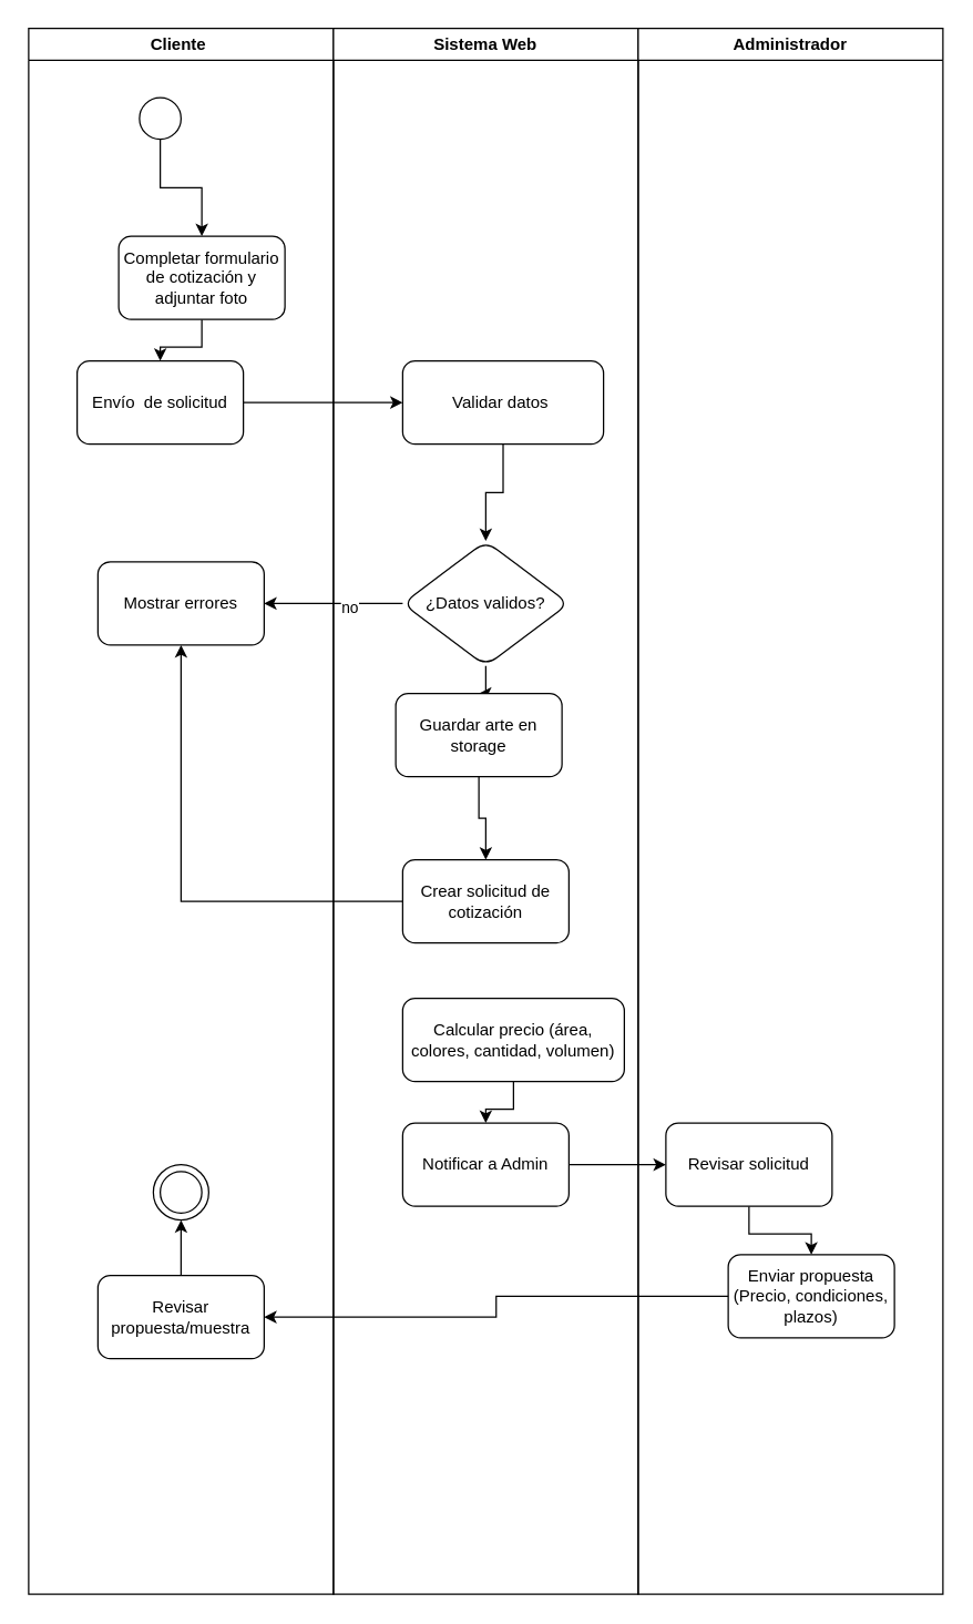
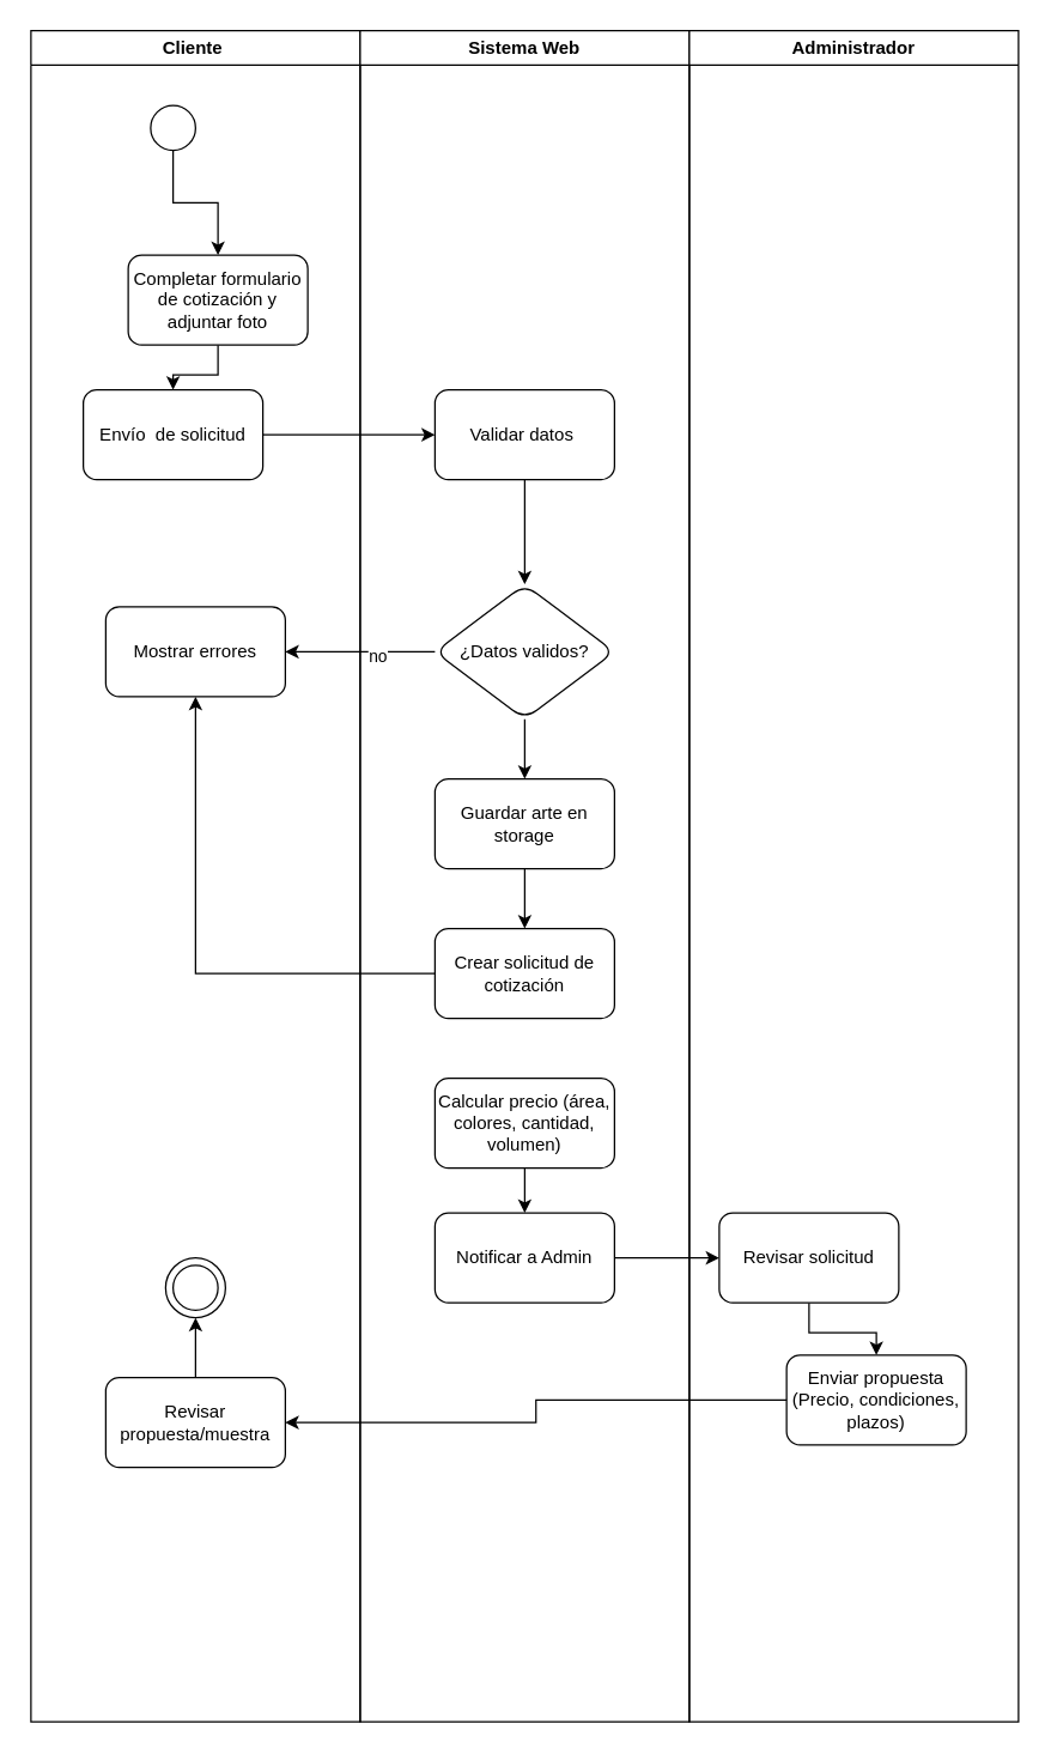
  <mxCell id="0" />
  <mxCell id="1" parent="0" />
  <mxCell id="2" value="Cliente&amp;nbsp;" style="swimlane;whiteSpace=wrap;html=1;" vertex="1" parent="1"><mxGeometry x="20" y="20" width="220" height="1130" as="geometry" /></mxCell>
  <mxCell id="3" value="" style="edgeStyle=orthogonalEdgeStyle;rounded=0;orthogonalLoop=1;jettySize=auto;html=1;" edge="1" parent="2" source="4" target="6"><mxGeometry relative="1" as="geometry" /></mxCell>
  <mxCell id="4" value="" style="ellipse;whiteSpace=wrap;html=1;aspect=fixed;" vertex="1" parent="2"><mxGeometry x="80" y="50" width="30" height="30" as="geometry" /></mxCell>
  <mxCell id="5" value="" style="edgeStyle=orthogonalEdgeStyle;rounded=0;orthogonalLoop=1;jettySize=auto;html=1;" edge="1" parent="2" source="6" target="7"><mxGeometry relative="1" as="geometry" /></mxCell>
  <mxCell id="6" value="Completar formulario de cotización y adjuntar foto" style="rounded=1;whiteSpace=wrap;html=1;" vertex="1" parent="2"><mxGeometry x="65" y="150" width="120" height="60" as="geometry" /></mxCell>
  <mxCell id="7" value="Envío&amp;nbsp; de solicitud" style="rounded=1;whiteSpace=wrap;html=1;" vertex="1" parent="2"><mxGeometry x="35" y="240" width="120" height="60" as="geometry" /></mxCell>
  <mxCell id="8" value="Mostrar errores" style="rounded=1;whiteSpace=wrap;html=1;" vertex="1" parent="2"><mxGeometry x="50" y="385" width="120" height="60" as="geometry" /></mxCell>
  <mxCell id="9" style="edgeStyle=orthogonalEdgeStyle;rounded=0;orthogonalLoop=1;jettySize=auto;html=1;" edge="1" parent="2" source="10" target="11"><mxGeometry relative="1" as="geometry" /></mxCell>
  <mxCell id="10" value="Revisar propuesta/muestra" style="rounded=1;whiteSpace=wrap;html=1;" vertex="1" parent="2"><mxGeometry x="50" y="900" width="120" height="60" as="geometry" /></mxCell>
  <mxCell id="11" value="" style="ellipse;whiteSpace=wrap;html=1;aspect=fixed;" vertex="1" parent="2"><mxGeometry x="90" y="820" width="40" height="40" as="geometry" /></mxCell>
  <mxCell id="12" value="" style="ellipse;whiteSpace=wrap;html=1;aspect=fixed;" vertex="1" parent="2"><mxGeometry x="95" y="825" width="30" height="30" as="geometry" /></mxCell>
  <mxCell id="13" value="Sistema Web" style="swimlane;whiteSpace=wrap;html=1;" vertex="1" parent="1"><mxGeometry x="240" y="20" width="220" height="1130" as="geometry" /></mxCell>
  <mxCell id="14" value="" style="edgeStyle=orthogonalEdgeStyle;rounded=0;orthogonalLoop=1;jettySize=auto;html=1;" edge="1" parent="13" source="15" target="17"><mxGeometry relative="1" as="geometry" /></mxCell>
- <mxCell id="15" value="Validar datos&amp;nbsp;" style="rounded=1;whiteSpace=wrap;html=1;" vertex="1" parent="13"><mxGeometry x="50" y="240" width="145" height="60" as="geometry" /></mxCell>
+ <mxCell id="15" value="Validar datos&amp;nbsp;" style="rounded=1;whiteSpace=wrap;html=1;" vertex="1" parent="13"><mxGeometry x="50" y="240" width="120" height="60" as="geometry" /></mxCell>
  <mxCell id="16" value="" style="edgeStyle=orthogonalEdgeStyle;rounded=0;orthogonalLoop=1;jettySize=auto;html=1;" edge="1" parent="13" source="17" target="19"><mxGeometry relative="1" as="geometry" /></mxCell>
  <mxCell id="17" value="¿Datos validos?" style="rhombus;whiteSpace=wrap;html=1;rounded=1;" vertex="1" parent="13"><mxGeometry x="50" y="370" width="120" height="90" as="geometry" /></mxCell>
  <mxCell id="18" value="" style="edgeStyle=orthogonalEdgeStyle;rounded=0;orthogonalLoop=1;jettySize=auto;html=1;" edge="1" parent="13" source="19" target="21"><mxGeometry relative="1" as="geometry" /></mxCell>
- <mxCell id="19" value="Guardar arte en storage" style="whiteSpace=wrap;html=1;rounded=1;" vertex="1" parent="13"><mxGeometry x="45" y="480" width="120" height="60" as="geometry" /></mxCell>
+ <mxCell id="19" value="Guardar arte en storage" style="whiteSpace=wrap;html=1;rounded=1;" vertex="1" parent="13"><mxGeometry x="50" y="500" width="120" height="60" as="geometry" /></mxCell>
  <mxCell id="20" value="" style="edgeStyle=orthogonalEdgeStyle;rounded=0;orthogonalLoop=1;jettySize=auto;html=1;" edge="1" parent="13" source="21" target="8"><mxGeometry relative="1" as="geometry" /></mxCell>
  <mxCell id="21" value="Crear solicitud de cotización" style="rounded=1;whiteSpace=wrap;html=1;" vertex="1" parent="13"><mxGeometry x="50" y="600" width="120" height="60" as="geometry" /></mxCell>
  <mxCell id="22" value="" style="edgeStyle=orthogonalEdgeStyle;rounded=0;orthogonalLoop=1;jettySize=auto;html=1;" edge="1" parent="13" source="23" target="24"><mxGeometry relative="1" as="geometry" /></mxCell>
- <mxCell id="23" value="Calcular precio (área, colores, cantidad, volumen)" style="rounded=1;whiteSpace=wrap;html=1;" vertex="1" parent="13"><mxGeometry x="50" y="700" width="160" height="60" as="geometry" /></mxCell>
+ <mxCell id="23" value="Calcular precio (área, colores, cantidad, volumen)" style="rounded=1;whiteSpace=wrap;html=1;" vertex="1" parent="13"><mxGeometry x="50" y="700" width="120" height="60" as="geometry" /></mxCell>
  <mxCell id="24" value="Notificar a Admin" style="rounded=1;whiteSpace=wrap;html=1;" vertex="1" parent="13"><mxGeometry x="50" y="790" width="120" height="60" as="geometry" /></mxCell>
  <mxCell id="25" value="Administrador" style="swimlane;whiteSpace=wrap;html=1;" vertex="1" parent="1"><mxGeometry x="460" y="20" width="220" height="1130" as="geometry" /></mxCell>
  <mxCell id="26" value="" style="edgeStyle=orthogonalEdgeStyle;rounded=0;orthogonalLoop=1;jettySize=auto;html=1;" edge="1" parent="25" source="27" target="28"><mxGeometry relative="1" as="geometry" /></mxCell>
  <mxCell id="27" value="Revisar solicitud" style="rounded=1;whiteSpace=wrap;html=1;" vertex="1" parent="25"><mxGeometry x="20" y="790" width="120" height="60" as="geometry" /></mxCell>
  <mxCell id="28" value="Enviar propuesta (Precio, condiciones, plazos)" style="rounded=1;whiteSpace=wrap;html=1;" vertex="1" parent="25"><mxGeometry x="65" y="885" width="120" height="60" as="geometry" /></mxCell>
  <mxCell id="29" value="" style="edgeStyle=orthogonalEdgeStyle;rounded=0;orthogonalLoop=1;jettySize=auto;html=1;" edge="1" parent="1" source="7" target="15"><mxGeometry relative="1" as="geometry" /></mxCell>
  <mxCell id="30" style="edgeStyle=orthogonalEdgeStyle;rounded=0;orthogonalLoop=1;jettySize=auto;html=1;entryX=1;entryY=0.5;entryDx=0;entryDy=0;" edge="1" parent="1" source="17" target="8"><mxGeometry relative="1" as="geometry" /></mxCell>
  <mxCell id="31" value="no" style="edgeLabel;html=1;align=center;verticalAlign=middle;resizable=0;points=[];" connectable="0" vertex="1" parent="30"><mxGeometry x="-0.229" y="2" relative="1" as="geometry"><mxPoint as="offset" /></mxGeometry></mxCell>
  <mxCell id="32" value="" style="edgeStyle=orthogonalEdgeStyle;rounded=0;orthogonalLoop=1;jettySize=auto;html=1;" edge="1" parent="1" source="24" target="27"><mxGeometry relative="1" as="geometry" /></mxCell>
  <mxCell id="33" style="edgeStyle=orthogonalEdgeStyle;rounded=0;orthogonalLoop=1;jettySize=auto;html=1;" edge="1" parent="1" source="28" target="10"><mxGeometry relative="1" as="geometry" /></mxCell>
